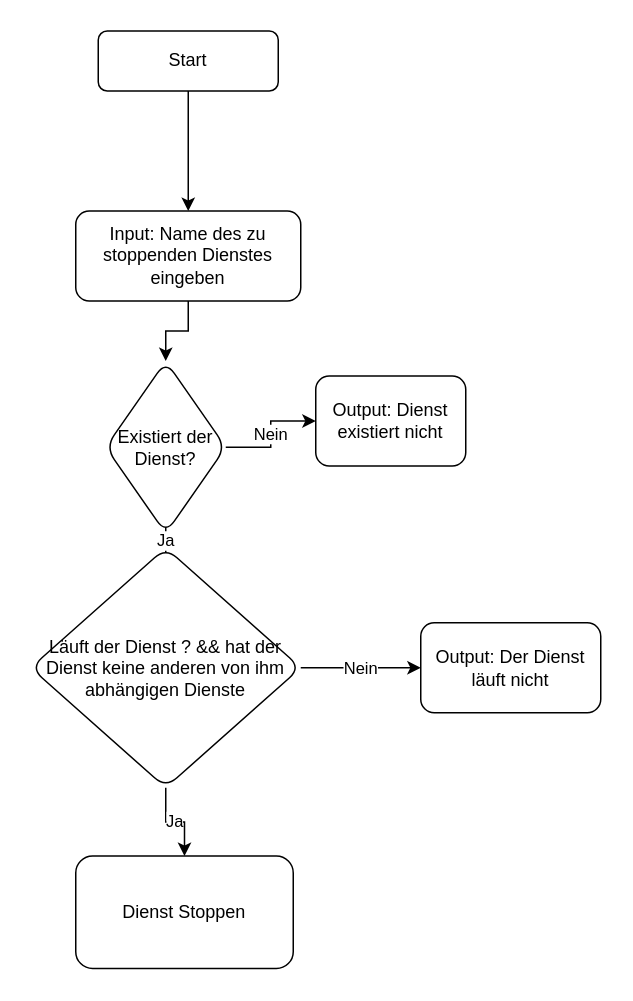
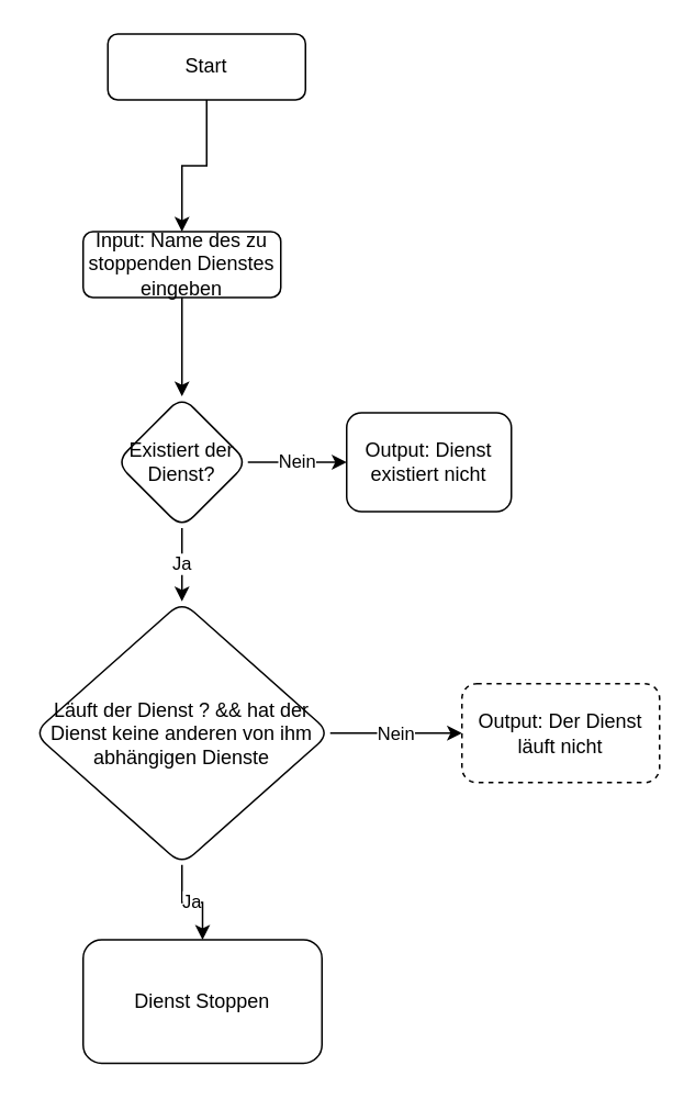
  <mxCell id="0" />
  <mxCell id="1" parent="0" />
  <mxCell id="2" value="" style="edgeStyle=orthogonalEdgeStyle;rounded=0;orthogonalLoop=1;jettySize=auto;html=1;" edge="1" parent="1" source="3" target="5"><mxGeometry relative="1" as="geometry" /></mxCell>
  <mxCell id="3" value="Start" style="rounded=1;whiteSpace=wrap;html=1;fontSize=12;glass=0;strokeWidth=1;shadow=0;" vertex="1" parent="1"><mxGeometry x="65" y="20" width="120" height="40" as="geometry" /></mxCell>
  <mxCell id="4" value="" style="edgeStyle=orthogonalEdgeStyle;rounded=0;orthogonalLoop=1;jettySize=auto;html=1;" edge="1" parent="1" source="5" target="8"><mxGeometry relative="1" as="geometry" /></mxCell>
- <mxCell id="5" value="Input: Name des zu stoppenden Dienstes eingeben" style="rounded=1;whiteSpace=wrap;html=1;fontSize=12;glass=0;strokeWidth=1;shadow=0;" vertex="1" parent="1"><mxGeometry x="50" y="140" width="150" height="60" as="geometry" /></mxCell>
+ <mxCell id="5" value="Input: Name des zu stoppenden Dienstes eingeben" style="rounded=1;whiteSpace=wrap;html=1;fontSize=12;glass=0;strokeWidth=1;shadow=0;" vertex="1" parent="1"><mxGeometry x="50" y="140" width="120" height="40" as="geometry" /></mxCell>
  <mxCell id="6" value="Ja" style="edgeStyle=orthogonalEdgeStyle;rounded=0;orthogonalLoop=1;jettySize=auto;html=1;" edge="1" parent="1" source="8" target="11"><mxGeometry relative="1" as="geometry" /></mxCell>
  <mxCell id="7" value="Nein" style="edgeStyle=orthogonalEdgeStyle;rounded=0;orthogonalLoop=1;jettySize=auto;html=1;" edge="1" parent="1" source="8" target="12"><mxGeometry relative="1" as="geometry" /></mxCell>
- <mxCell id="8" value="Existiert der Dienst?" style="rhombus;whiteSpace=wrap;html=1;rounded=1;glass=0;strokeWidth=1;shadow=0;" vertex="1" parent="1"><mxGeometry x="70" y="240" width="80" height="115" as="geometry" /></mxCell>
+ <mxCell id="8" value="Existiert der Dienst?" style="rhombus;whiteSpace=wrap;html=1;rounded=1;glass=0;strokeWidth=1;shadow=0;" vertex="1" parent="1"><mxGeometry x="70" y="240" width="80" height="80" as="geometry" /></mxCell>
  <mxCell id="9" value="Nein" style="edgeStyle=orthogonalEdgeStyle;rounded=0;orthogonalLoop=1;jettySize=auto;html=1;" edge="1" parent="1" source="11" target="13"><mxGeometry relative="1" as="geometry" /></mxCell>
  <mxCell id="10" value="Ja" style="edgeStyle=orthogonalEdgeStyle;rounded=0;orthogonalLoop=1;jettySize=auto;html=1;" edge="1" parent="1" source="11" target="14"><mxGeometry relative="1" as="geometry" /></mxCell>
  <mxCell id="11" value="Läuft der Dienst ? &amp;amp;&amp;amp; hat der Dienst keine anderen von ihm abhängigen Dienste" style="rhombus;whiteSpace=wrap;html=1;rounded=1;glass=0;strokeWidth=1;shadow=0;" vertex="1" parent="1"><mxGeometry x="20" y="364.5" width="180" height="160" as="geometry" /></mxCell>
  <mxCell id="12" value="Output: Dienst existiert nicht" style="whiteSpace=wrap;html=1;rounded=1;glass=0;strokeWidth=1;shadow=0;" vertex="1" parent="1"><mxGeometry x="210" y="250" width="100" height="60" as="geometry" /></mxCell>
- <mxCell id="13" value="Output: Der Dienst läuft nicht" style="whiteSpace=wrap;html=1;rounded=1;glass=0;strokeWidth=1;shadow=0;" vertex="1" parent="1"><mxGeometry x="280" y="414.5" width="120" height="60" as="geometry" /></mxCell>
+ <mxCell id="13" value="Output: Der Dienst läuft nicht" style="whiteSpace=wrap;html=1;rounded=1;glass=0;strokeWidth=1;shadow=0;dashed=1;" vertex="1" parent="1"><mxGeometry x="280" y="414.5" width="120" height="60" as="geometry" /></mxCell>
  <mxCell id="14" value="Dienst Stoppen" style="whiteSpace=wrap;html=1;rounded=1;glass=0;strokeWidth=1;shadow=0;" vertex="1" parent="1"><mxGeometry x="50" y="570" width="145" height="75" as="geometry" /></mxCell>
